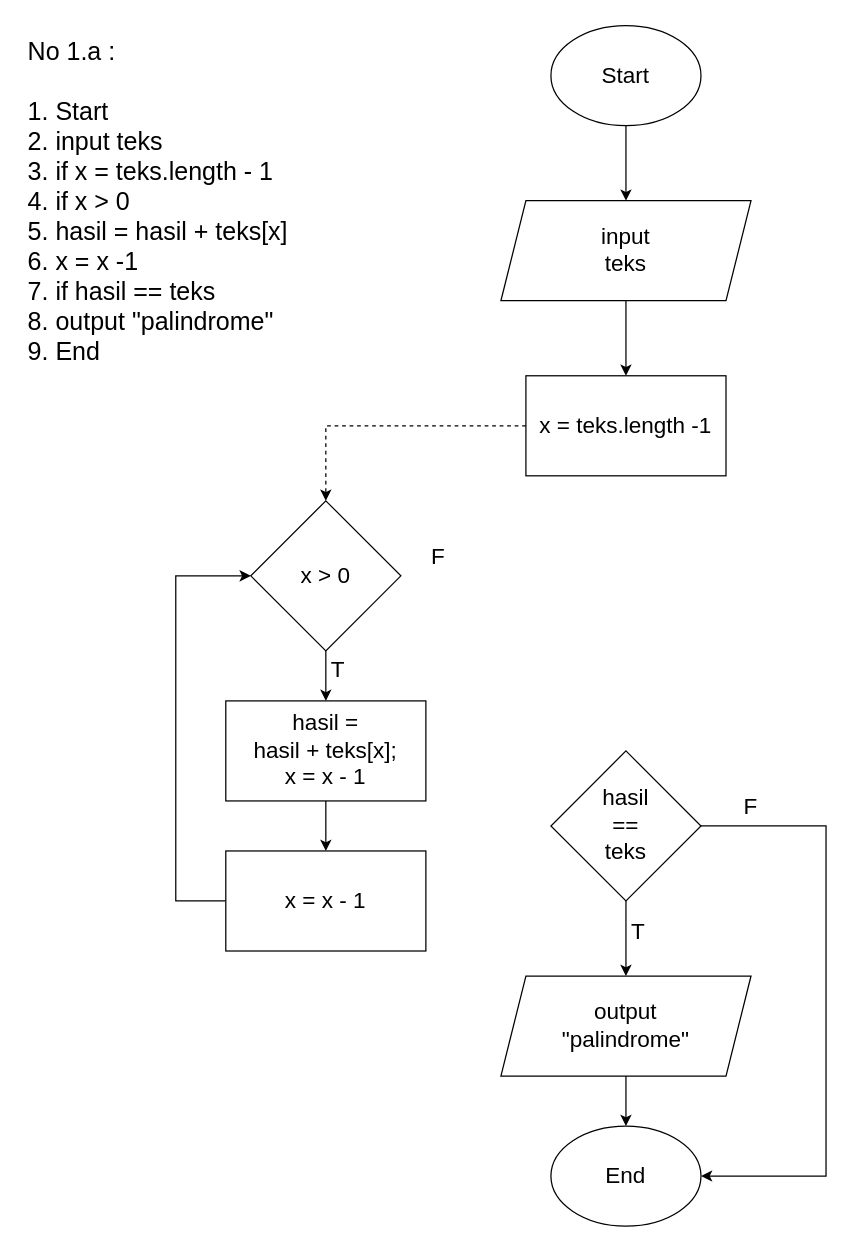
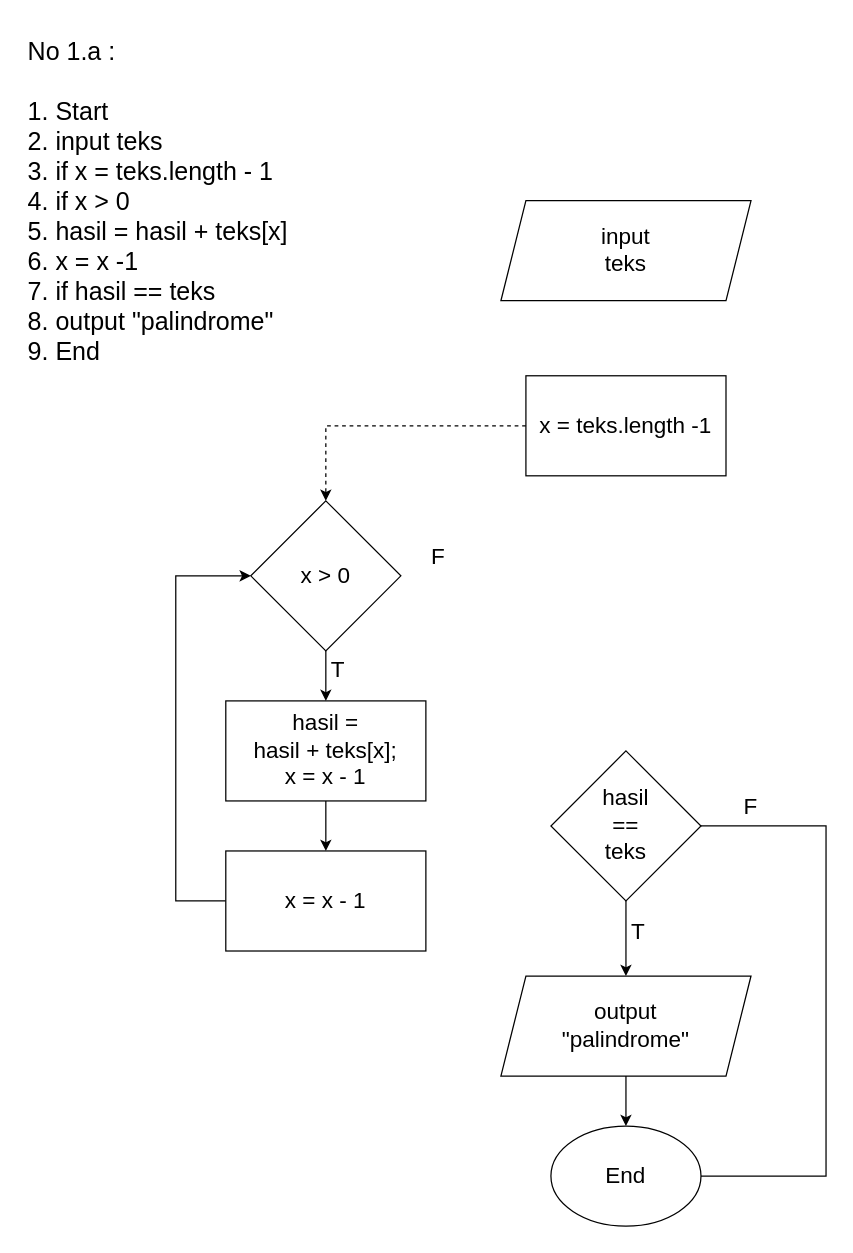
  <mxCell id="0" />
  <mxCell id="1" parent="0" />
  <mxCell id="2" value="&lt;font style=&quot;font-size: 20px;&quot;&gt;No 1.a :&lt;br style=&quot;font-size: 20px;&quot;&gt;&lt;br style=&quot;font-size: 20px;&quot;&gt;1. Start&lt;br style=&quot;font-size: 20px;&quot;&gt;&lt;/font&gt;&lt;div style=&quot;font-size: 20px;&quot;&gt;&lt;span style=&quot;background-color: initial; font-size: 20px;&quot;&gt;&lt;font style=&quot;font-size: 20px;&quot;&gt;2. input teks&lt;/font&gt;&lt;/span&gt;&lt;/div&gt;&lt;div style=&quot;font-size: 20px;&quot;&gt;&lt;span style=&quot;background-color: initial; font-size: 20px;&quot;&gt;&lt;font style=&quot;font-size: 20px;&quot;&gt;3. if x = teks.length - 1&lt;/font&gt;&lt;/span&gt;&lt;/div&gt;&lt;div style=&quot;font-size: 20px;&quot;&gt;&lt;span style=&quot;background-color: initial; font-size: 20px;&quot;&gt;&lt;font style=&quot;font-size: 20px;&quot;&gt;4. if x &amp;gt; 0&lt;/font&gt;&lt;/span&gt;&lt;/div&gt;&lt;div style=&quot;font-size: 20px;&quot;&gt;&lt;span style=&quot;background-color: initial; font-size: 20px;&quot;&gt;&lt;font style=&quot;font-size: 20px;&quot;&gt;5. hasil = hasil + teks[x]&lt;/font&gt;&lt;/span&gt;&lt;/div&gt;&lt;div style=&quot;font-size: 20px;&quot;&gt;&lt;font style=&quot;font-size: 20px;&quot;&gt;6. x = x -1&lt;/font&gt;&lt;/div&gt;&lt;div style=&quot;font-size: 20px;&quot;&gt;&lt;font style=&quot;font-size: 20px;&quot;&gt;7. if hasil == teks&lt;/font&gt;&lt;/div&gt;&lt;div style=&quot;font-size: 20px;&quot;&gt;&lt;font style=&quot;font-size: 20px;&quot;&gt;8. output &quot;palindrome&quot;&lt;/font&gt;&lt;/div&gt;&lt;div style=&quot;font-size: 20px;&quot;&gt;&lt;font style=&quot;font-size: 20px;&quot;&gt;9. End&lt;/font&gt;&lt;/div&gt;" style="text;html=1;strokeColor=none;fillColor=none;align=left;verticalAlign=middle;whiteSpace=wrap;rounded=0;fontSize=20;" parent="1" vertex="1"><mxGeometry x="20" y="20" width="310" height="280" as="geometry" /></mxCell>
- <mxCell id="3" value="" style="edgeStyle=orthogonalEdgeStyle;rounded=0;orthogonalLoop=1;jettySize=auto;html=1;fontSize=18;" parent="1" source="4" target="6" edge="1"><mxGeometry relative="1" as="geometry" /></mxCell>
- <mxCell id="4" value="Start" style="ellipse;whiteSpace=wrap;html=1;fontSize=18;" parent="1" vertex="1"><mxGeometry x="440" y="20" width="120" height="80" as="geometry" /></mxCell>
- <mxCell id="5" value="" style="edgeStyle=orthogonalEdgeStyle;rounded=0;orthogonalLoop=1;jettySize=auto;html=1;fontSize=18;" parent="1" source="6" target="8" edge="1"><mxGeometry relative="1" as="geometry" /></mxCell>
  <mxCell id="6" value="input&lt;br&gt;teks" style="shape=parallelogram;perimeter=parallelogramPerimeter;whiteSpace=wrap;html=1;fixedSize=1;fontSize=18;" parent="1" vertex="1"><mxGeometry x="400" y="160" width="200" height="80" as="geometry" /></mxCell>
  <mxCell id="7" value="" style="edgeStyle=orthogonalEdgeStyle;rounded=0;orthogonalLoop=1;jettySize=auto;html=1;fontSize=18;exitX=0;exitY=0.5;exitDx=0;exitDy=0;dashed=1;" parent="1" source="8" target="10" edge="1"><mxGeometry relative="1" as="geometry"><Array as="points"><mxPoint x="260" y="340" /></Array></mxGeometry></mxCell>
  <mxCell id="8" value="x = teks.length -1" style="rounded=0;whiteSpace=wrap;html=1;fontSize=18;" parent="1" vertex="1"><mxGeometry x="420" y="300" width="160" height="80" as="geometry" /></mxCell>
  <mxCell id="9" value="" style="edgeStyle=orthogonalEdgeStyle;rounded=0;orthogonalLoop=1;jettySize=auto;html=1;fontSize=18;" parent="1" source="10" target="12" edge="1"><mxGeometry relative="1" as="geometry" /></mxCell>
  <mxCell id="10" value="x &amp;gt; 0" style="rhombus;whiteSpace=wrap;html=1;fontSize=18;" parent="1" vertex="1"><mxGeometry x="200" y="400" width="120" height="120" as="geometry" /></mxCell>
  <mxCell id="11" value="" style="edgeStyle=orthogonalEdgeStyle;rounded=0;orthogonalLoop=1;jettySize=auto;html=1;" edge="1" parent="1" source="12" target="24"><mxGeometry relative="1" as="geometry" /></mxCell>
  <mxCell id="12" value="hasil = &lt;br&gt;hasil + teks[x];&lt;br&gt;x = x - 1" style="rounded=0;whiteSpace=wrap;html=1;fontSize=18;" parent="1" vertex="1"><mxGeometry x="180" y="560" width="160" height="80" as="geometry" /></mxCell>
  <mxCell id="13" value="" style="edgeStyle=orthogonalEdgeStyle;rounded=0;orthogonalLoop=1;jettySize=auto;html=1;fontSize=18;" parent="1" source="14" target="17" edge="1"><mxGeometry relative="1" as="geometry" /></mxCell>
  <mxCell id="14" value="hasil&lt;br&gt;==&lt;br&gt;teks" style="rhombus;whiteSpace=wrap;html=1;fontSize=18;" parent="1" vertex="1"><mxGeometry x="440" y="600" width="120" height="120" as="geometry" /></mxCell>
  <mxCell id="15" value="End" style="ellipse;whiteSpace=wrap;html=1;fontSize=18;" parent="1" vertex="1"><mxGeometry x="440" y="900" width="120" height="80" as="geometry" /></mxCell>
  <mxCell id="16" value="" style="edgeStyle=orthogonalEdgeStyle;rounded=0;orthogonalLoop=1;jettySize=auto;html=1;fontSize=18;" parent="1" source="17" target="15" edge="1"><mxGeometry relative="1" as="geometry" /></mxCell>
  <mxCell id="17" value="output&lt;br&gt;&quot;palindrome&quot;" style="shape=parallelogram;perimeter=parallelogramPerimeter;whiteSpace=wrap;html=1;fixedSize=1;fontSize=18;" parent="1" vertex="1"><mxGeometry x="400" y="780" width="200" height="80" as="geometry" /></mxCell>
  <mxCell id="18" value="" style="endArrow=classic;html=1;rounded=0;fontSize=18;entryX=0;entryY=0.5;entryDx=0;entryDy=0;exitX=0;exitY=0.5;exitDx=0;exitDy=0;" parent="1" source="24" target="10" edge="1"><mxGeometry width="50" height="50" relative="1" as="geometry"><mxPoint x="120" y="730" as="sourcePoint" /><mxPoint x="170" y="680" as="targetPoint" /><Array as="points"><mxPoint x="140" y="720" /><mxPoint x="140" y="460" /></Array></mxGeometry></mxCell>
- <mxCell id="19" value="" style="endArrow=classic;html=1;rounded=0;fontSize=18;exitX=1;exitY=0.5;exitDx=0;exitDy=0;entryX=1;entryY=0.5;entryDx=0;entryDy=0;" parent="1" source="14" target="15" edge="1"><mxGeometry width="50" height="50" relative="1" as="geometry"><mxPoint x="520" y="560" as="sourcePoint" /><mxPoint x="570" y="510" as="targetPoint" /><Array as="points"><mxPoint x="660" y="660" /><mxPoint x="660" y="940" /></Array></mxGeometry></mxCell>
+ <mxCell id="19" value="" style="endArrow=none;html=1;rounded=0;fontSize=18;exitX=1;exitY=0.5;exitDx=0;exitDy=0;entryX=1;entryY=0.5;entryDx=0;entryDy=0;" parent="1" source="14" target="15" edge="1"><mxGeometry width="50" height="50" relative="1" as="geometry"><mxPoint x="520" y="560" as="sourcePoint" /><mxPoint x="570" y="510" as="targetPoint" /><Array as="points"><mxPoint x="660" y="660" /><mxPoint x="660" y="940" /></Array></mxGeometry></mxCell>
  <mxCell id="20" value="T" style="text;html=1;strokeColor=none;fillColor=none;align=center;verticalAlign=middle;whiteSpace=wrap;rounded=0;fontSize=18;" parent="1" vertex="1"><mxGeometry x="240" y="520" width="60" height="30" as="geometry" /></mxCell>
  <mxCell id="21" value="T" style="text;html=1;strokeColor=none;fillColor=none;align=center;verticalAlign=middle;whiteSpace=wrap;rounded=0;fontSize=18;" parent="1" vertex="1"><mxGeometry x="480" y="730" width="60" height="30" as="geometry" /></mxCell>
  <mxCell id="22" value="F" style="text;html=1;strokeColor=none;fillColor=none;align=center;verticalAlign=middle;whiteSpace=wrap;rounded=0;fontSize=18;" parent="1" vertex="1"><mxGeometry x="320" y="430" width="60" height="30" as="geometry" /></mxCell>
  <mxCell id="23" value="F" style="text;html=1;strokeColor=none;fillColor=none;align=center;verticalAlign=middle;whiteSpace=wrap;rounded=0;fontSize=18;" parent="1" vertex="1"><mxGeometry x="570" y="630" width="60" height="30" as="geometry" /></mxCell>
  <mxCell id="24" value="x = x - 1" style="rounded=0;whiteSpace=wrap;html=1;fontSize=18;" vertex="1" parent="1"><mxGeometry x="180" y="680" width="160" height="80" as="geometry" /></mxCell>
